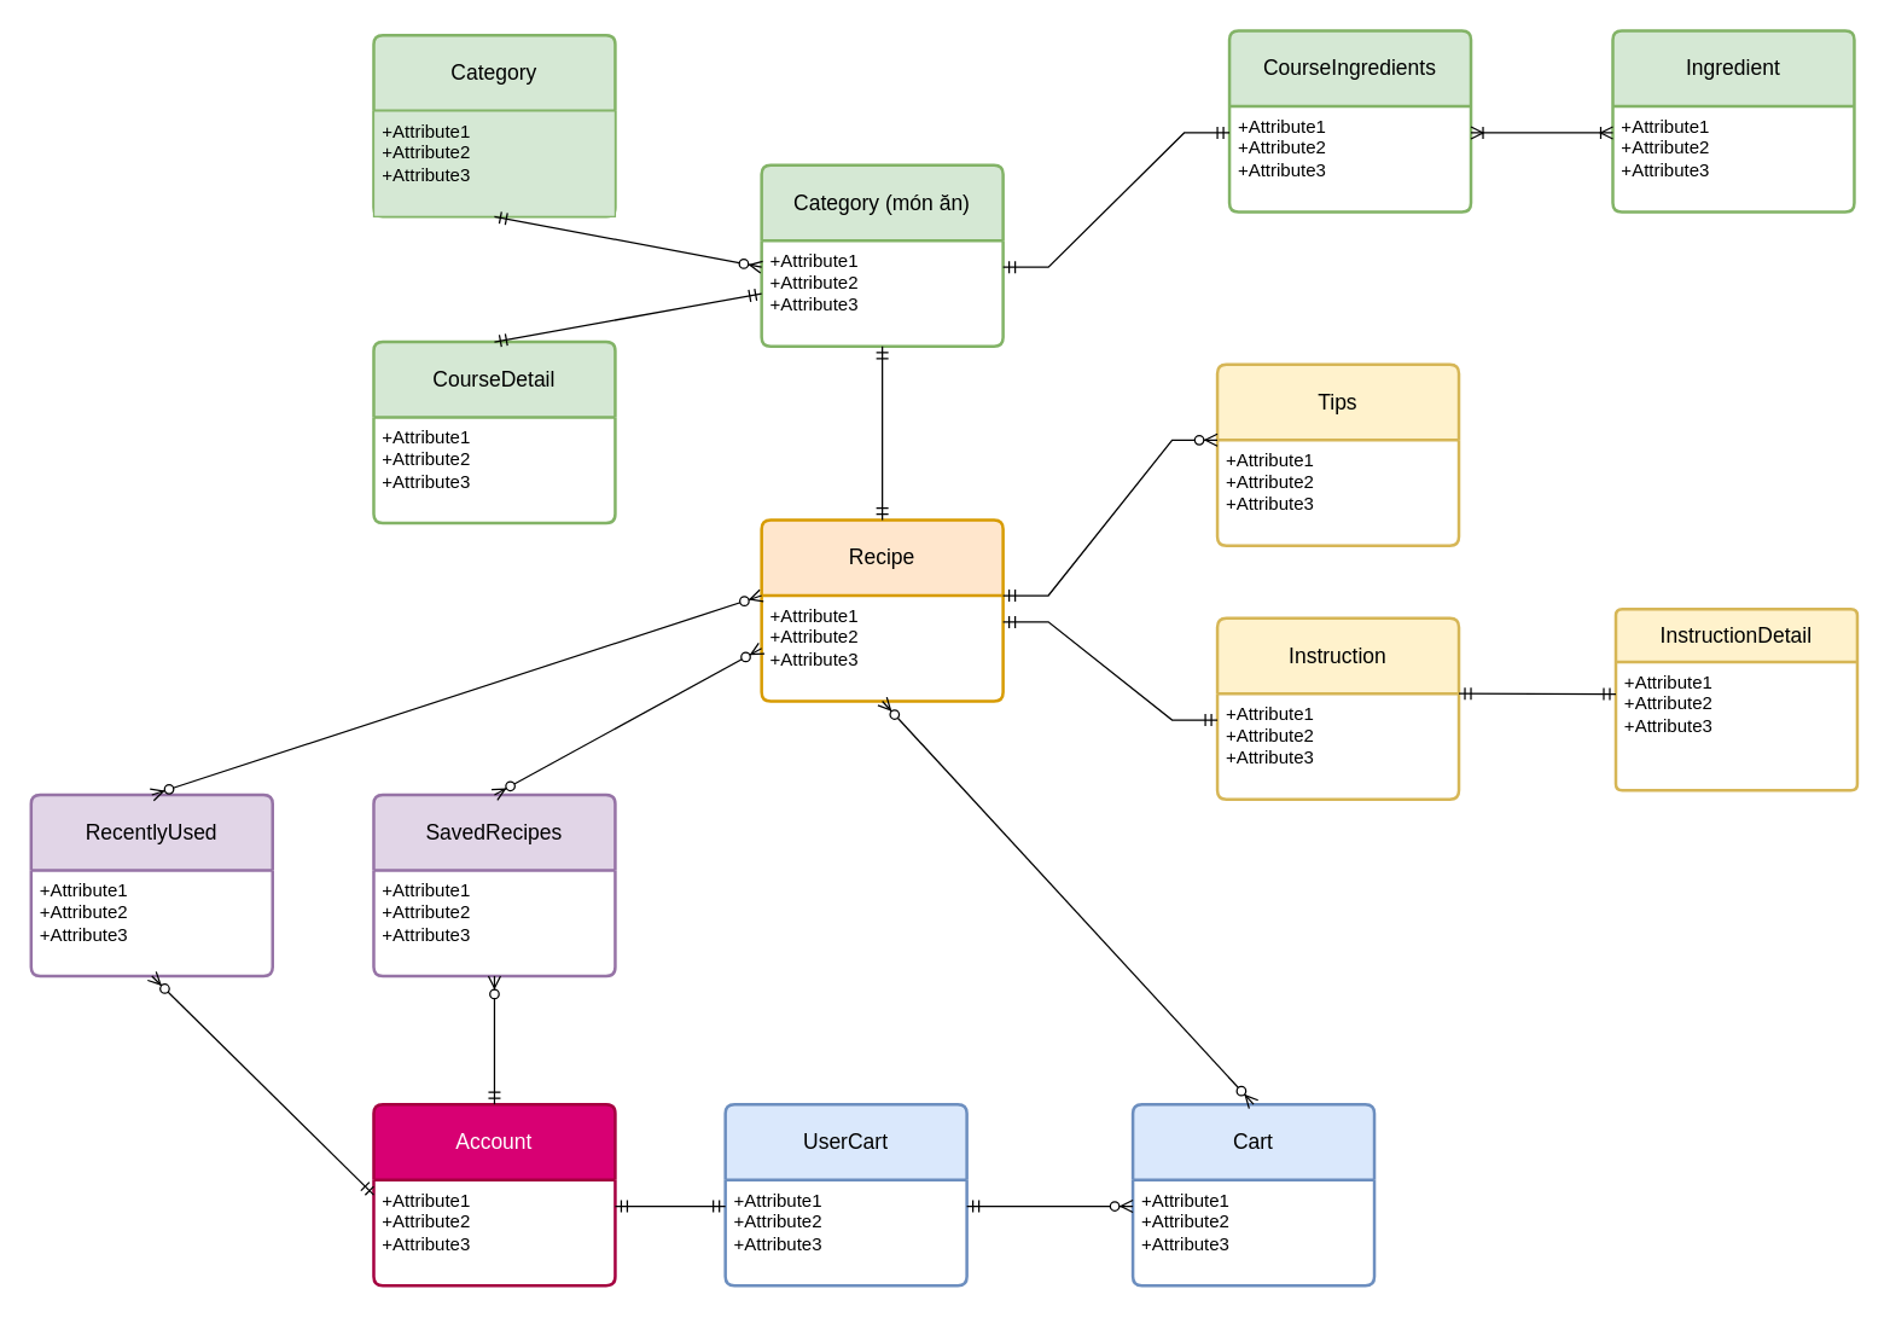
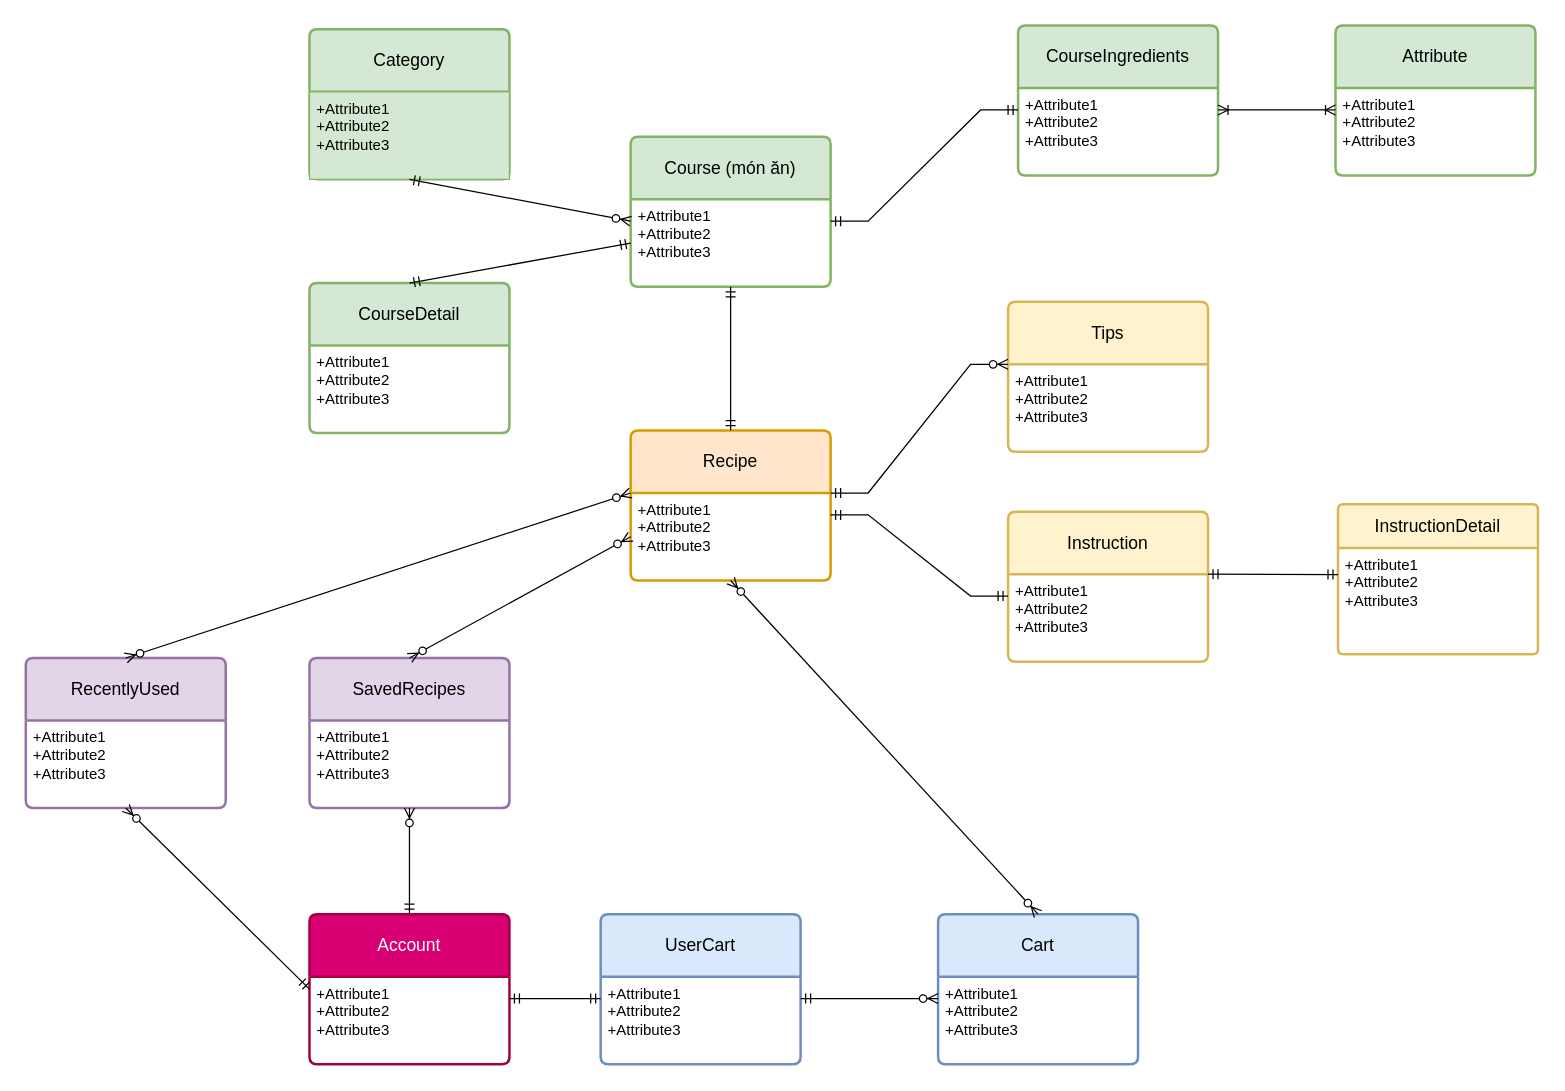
  <mxCell id="0" />
  <mxCell id="1" parent="0" />
  <mxCell id="2" value="Recipe" style="swimlane;childLayout=stackLayout;horizontal=1;startSize=50;horizontalStack=0;rounded=1;fontSize=14;fontStyle=0;strokeWidth=2;resizeParent=0;resizeLast=1;shadow=0;dashed=0;align=center;arcSize=4;whiteSpace=wrap;html=1;fillColor=#ffe6cc;swimlaneFillColor=default;strokeColor=#d79b00;" vertex="1" parent="1"><mxGeometry x="504" y="344" width="160" height="120" as="geometry" /></mxCell>
  <mxCell id="3" value="+Attribute1&#10;+Attribute2&#10;+Attribute3" style="align=left;strokeColor=none;fillColor=none;spacingLeft=4;fontSize=12;verticalAlign=top;resizable=0;rotatable=0;part=1;html=1;" vertex="1" parent="2"><mxGeometry y="50" width="160" height="70" as="geometry" /></mxCell>
  <mxCell id="4" value="Instruction" style="swimlane;childLayout=stackLayout;horizontal=1;startSize=50;horizontalStack=0;rounded=1;fontSize=14;fontStyle=0;strokeWidth=2;resizeParent=0;resizeLast=1;shadow=0;dashed=0;align=center;arcSize=4;whiteSpace=wrap;html=1;swimlaneFillColor=default;fillColor=#fff2cc;strokeColor=#d6b656;" vertex="1" parent="1"><mxGeometry x="806" y="409" width="160" height="120" as="geometry" /></mxCell>
  <mxCell id="5" value="+Attribute1&#10;+Attribute2&#10;+Attribute3" style="align=left;strokeColor=none;fillColor=none;spacingLeft=4;fontSize=12;verticalAlign=top;resizable=0;rotatable=0;part=1;html=1;" vertex="1" parent="4"><mxGeometry y="50" width="160" height="70" as="geometry" /></mxCell>
- <mxCell id="6" value="Ingredient" style="swimlane;childLayout=stackLayout;horizontal=1;startSize=50;horizontalStack=0;rounded=1;fontSize=14;fontStyle=0;strokeWidth=2;resizeParent=0;resizeLast=1;shadow=0;dashed=0;align=center;arcSize=4;whiteSpace=wrap;html=1;swimlaneFillColor=default;fillColor=#d5e8d4;strokeColor=#82b366;" vertex="1" parent="1"><mxGeometry x="1068" y="20" width="160" height="120" as="geometry" /></mxCell>
+ <mxCell id="6" value="Attribute" style="swimlane;childLayout=stackLayout;horizontal=1;startSize=50;horizontalStack=0;rounded=1;fontSize=14;fontStyle=0;strokeWidth=2;resizeParent=0;resizeLast=1;shadow=0;dashed=0;align=center;arcSize=4;whiteSpace=wrap;html=1;swimlaneFillColor=default;fillColor=#d5e8d4;strokeColor=#82b366;" vertex="1" parent="1"><mxGeometry x="1068" y="20" width="160" height="120" as="geometry" /></mxCell>
  <mxCell id="7" value="+Attribute1&#10;+Attribute2&#10;+Attribute3" style="align=left;strokeColor=none;fillColor=none;spacingLeft=4;fontSize=12;verticalAlign=top;resizable=0;rotatable=0;part=1;html=1;" vertex="1" parent="6"><mxGeometry y="50" width="160" height="70" as="geometry" /></mxCell>
- <mxCell id="8" value="Category (món ăn)" style="swimlane;childLayout=stackLayout;horizontal=1;startSize=50;horizontalStack=0;rounded=1;fontSize=14;fontStyle=0;strokeWidth=2;resizeParent=0;resizeLast=1;shadow=0;dashed=0;align=center;arcSize=4;whiteSpace=wrap;html=1;swimlaneFillColor=default;fillColor=#d5e8d4;strokeColor=#82b366;" vertex="1" parent="1"><mxGeometry x="504" y="109" width="160" height="120" as="geometry" /></mxCell>
+ <mxCell id="8" value="Course (món ăn)" style="swimlane;childLayout=stackLayout;horizontal=1;startSize=50;horizontalStack=0;rounded=1;fontSize=14;fontStyle=0;strokeWidth=2;resizeParent=0;resizeLast=1;shadow=0;dashed=0;align=center;arcSize=4;whiteSpace=wrap;html=1;swimlaneFillColor=default;fillColor=#d5e8d4;strokeColor=#82b366;" vertex="1" parent="1"><mxGeometry x="504" y="109" width="160" height="120" as="geometry" /></mxCell>
  <mxCell id="9" value="+Attribute1&#10;+Attribute2&#10;+Attribute3" style="align=left;strokeColor=none;fillColor=none;spacingLeft=4;fontSize=12;verticalAlign=top;resizable=0;rotatable=0;part=1;html=1;" vertex="1" parent="8"><mxGeometry y="50" width="160" height="70" as="geometry" /></mxCell>
  <mxCell id="10" value="CourseDetail" style="swimlane;childLayout=stackLayout;horizontal=1;startSize=50;horizontalStack=0;rounded=1;fontSize=14;fontStyle=0;strokeWidth=2;resizeParent=0;resizeLast=1;shadow=0;dashed=0;align=center;arcSize=4;whiteSpace=wrap;html=1;swimlaneFillColor=default;fillColor=#d5e8d4;strokeColor=#82b366;" vertex="1" parent="1"><mxGeometry x="247" y="226" width="160" height="120" as="geometry" /></mxCell>
  <mxCell id="11" value="+Attribute1&#10;+Attribute2&#10;+Attribute3" style="align=left;strokeColor=none;fillColor=none;spacingLeft=4;fontSize=12;verticalAlign=top;resizable=0;rotatable=0;part=1;html=1;" vertex="1" parent="10"><mxGeometry y="50" width="160" height="70" as="geometry" /></mxCell>
  <mxCell id="12" value="InstructionDetail" style="swimlane;childLayout=stackLayout;horizontal=1;startSize=35;horizontalStack=0;rounded=1;fontSize=14;fontStyle=0;strokeWidth=2;resizeParent=0;resizeLast=1;shadow=0;dashed=0;align=center;arcSize=4;whiteSpace=wrap;html=1;swimlaneFillColor=default;fillColor=#fff2cc;strokeColor=#d6b656;" vertex="1" parent="1"><mxGeometry x="1070" y="403" width="160" height="120" as="geometry" /></mxCell>
  <mxCell id="13" value="+Attribute1&#10;+Attribute2&#10;+Attribute3" style="align=left;strokeColor=none;fillColor=none;spacingLeft=4;fontSize=12;verticalAlign=top;resizable=0;rotatable=0;part=1;html=1;" vertex="1" parent="12"><mxGeometry y="35" width="160" height="85" as="geometry" /></mxCell>
  <mxCell id="14" value="Tips" style="swimlane;childLayout=stackLayout;horizontal=1;startSize=50;horizontalStack=0;rounded=1;fontSize=14;fontStyle=0;strokeWidth=2;resizeParent=0;resizeLast=1;shadow=0;dashed=0;align=center;arcSize=4;whiteSpace=wrap;html=1;swimlaneFillColor=default;fillColor=#fff2cc;strokeColor=#d6b656;" vertex="1" parent="1"><mxGeometry x="806" y="241" width="160" height="120" as="geometry" /></mxCell>
  <mxCell id="15" value="+Attribute1&#10;+Attribute2&#10;+Attribute3" style="align=left;strokeColor=none;fillColor=none;spacingLeft=4;fontSize=12;verticalAlign=top;resizable=0;rotatable=0;part=1;html=1;" vertex="1" parent="14"><mxGeometry y="50" width="160" height="70" as="geometry" /></mxCell>
  <mxCell id="16" value="CourseIngredients" style="swimlane;childLayout=stackLayout;horizontal=1;startSize=50;horizontalStack=0;rounded=1;fontSize=14;fontStyle=0;strokeWidth=2;resizeParent=0;resizeLast=1;shadow=0;dashed=0;align=center;arcSize=4;whiteSpace=wrap;html=1;swimlaneFillColor=default;fillColor=#d5e8d4;strokeColor=#82b366;" vertex="1" parent="1"><mxGeometry x="814" y="20" width="160" height="120" as="geometry" /></mxCell>
  <mxCell id="17" value="+Attribute1&#10;+Attribute2&#10;+Attribute3" style="align=left;strokeColor=none;fillColor=none;spacingLeft=4;fontSize=12;verticalAlign=top;resizable=0;rotatable=0;part=1;html=1;" vertex="1" parent="16"><mxGeometry y="50" width="160" height="70" as="geometry" /></mxCell>
  <mxCell id="18" value="Account" style="swimlane;childLayout=stackLayout;horizontal=1;startSize=50;horizontalStack=0;rounded=1;fontSize=14;fontStyle=0;strokeWidth=2;resizeParent=0;resizeLast=1;shadow=0;dashed=0;align=center;arcSize=4;whiteSpace=wrap;html=1;swimlaneFillColor=default;fillColor=#d80073;fontColor=#ffffff;strokeColor=#A50040;" vertex="1" parent="1"><mxGeometry x="247" y="731" width="160" height="120" as="geometry" /></mxCell>
  <mxCell id="19" value="+Attribute1&#10;+Attribute2&#10;+Attribute3" style="align=left;strokeColor=none;fillColor=none;spacingLeft=4;fontSize=12;verticalAlign=top;resizable=0;rotatable=0;part=1;html=1;" vertex="1" parent="18"><mxGeometry y="50" width="160" height="70" as="geometry" /></mxCell>
  <mxCell id="20" value="RecentlyUsed" style="swimlane;childLayout=stackLayout;horizontal=1;startSize=50;horizontalStack=0;rounded=1;fontSize=14;fontStyle=0;strokeWidth=2;resizeParent=0;resizeLast=1;shadow=0;dashed=0;align=center;arcSize=4;whiteSpace=wrap;html=1;swimlaneFillColor=default;fillColor=#e1d5e7;strokeColor=#9673a6;" vertex="1" parent="1"><mxGeometry x="20" y="526" width="160" height="120" as="geometry" /></mxCell>
  <mxCell id="21" value="+Attribute1&#10;+Attribute2&#10;+Attribute3" style="align=left;strokeColor=none;fillColor=none;spacingLeft=4;fontSize=12;verticalAlign=top;resizable=0;rotatable=0;part=1;html=1;swimlaneFillColor=default;" vertex="1" parent="20"><mxGeometry y="50" width="160" height="70" as="geometry" /></mxCell>
  <mxCell id="22" value="Category" style="swimlane;childLayout=stackLayout;horizontal=1;startSize=50;horizontalStack=0;rounded=1;fontSize=14;fontStyle=0;strokeWidth=2;resizeParent=0;resizeLast=1;shadow=0;dashed=0;align=center;arcSize=4;whiteSpace=wrap;html=1;swimlaneFillColor=default;fillColor=#d5e8d4;strokeColor=#82b366;" vertex="1" parent="1"><mxGeometry x="247" y="23" width="160" height="120" as="geometry" /></mxCell>
  <mxCell id="23" value="+Attribute1&#10;+Attribute2&#10;+Attribute3" style="align=left;strokeColor=#82b366;fillColor=#d5e8d4;spacingLeft=4;fontSize=12;verticalAlign=top;resizable=0;rotatable=0;part=1;html=1;swimlaneFillColor=default;" vertex="1" parent="22"><mxGeometry y="50" width="160" height="70" as="geometry" /></mxCell>
  <mxCell id="24" value="UserCart" style="swimlane;childLayout=stackLayout;horizontal=1;startSize=50;horizontalStack=0;rounded=1;fontSize=14;fontStyle=0;strokeWidth=2;resizeParent=0;resizeLast=1;shadow=0;dashed=0;align=center;arcSize=4;whiteSpace=wrap;html=1;fillColor=#dae8fc;swimlaneFillColor=default;strokeColor=#6c8ebf;" vertex="1" parent="1"><mxGeometry x="480" y="731" width="160" height="120" as="geometry" /></mxCell>
  <mxCell id="25" value="+Attribute1&#10;+Attribute2&#10;+Attribute3" style="align=left;strokeColor=none;fillColor=none;spacingLeft=4;fontSize=12;verticalAlign=top;resizable=0;rotatable=0;part=1;html=1;" vertex="1" parent="24"><mxGeometry y="50" width="160" height="70" as="geometry" /></mxCell>
  <mxCell id="26" value="Cart" style="swimlane;childLayout=stackLayout;horizontal=1;startSize=50;horizontalStack=0;rounded=1;fontSize=14;fontStyle=0;strokeWidth=2;resizeParent=0;resizeLast=1;shadow=0;dashed=0;align=center;arcSize=4;whiteSpace=wrap;html=1;fillColor=#dae8fc;swimlaneFillColor=default;strokeColor=#6c8ebf;" vertex="1" parent="1"><mxGeometry x="750" y="731" width="160" height="120" as="geometry" /></mxCell>
  <mxCell id="27" value="+Attribute1&#10;+Attribute2&#10;+Attribute3" style="align=left;strokeColor=none;fillColor=none;spacingLeft=4;fontSize=12;verticalAlign=top;resizable=0;rotatable=0;part=1;html=1;" vertex="1" parent="26"><mxGeometry y="50" width="160" height="70" as="geometry" /></mxCell>
  <mxCell id="28" value="SavedRecipes" style="swimlane;childLayout=stackLayout;horizontal=1;startSize=50;horizontalStack=0;rounded=1;fontSize=14;fontStyle=0;strokeWidth=2;resizeParent=0;resizeLast=1;shadow=0;dashed=0;align=center;arcSize=4;whiteSpace=wrap;html=1;swimlaneFillColor=default;fillColor=#e1d5e7;strokeColor=#9673a6;" vertex="1" parent="1"><mxGeometry x="247" y="526" width="160" height="120" as="geometry" /></mxCell>
  <mxCell id="29" value="+Attribute1&#10;+Attribute2&#10;+Attribute3" style="align=left;strokeColor=none;fillColor=none;spacingLeft=4;fontSize=12;verticalAlign=top;resizable=0;rotatable=0;part=1;html=1;swimlaneFillColor=default;" vertex="1" parent="28"><mxGeometry y="50" width="160" height="70" as="geometry" /></mxCell>
  <mxCell id="30" value="" style="fontSize=12;html=1;endArrow=ERzeroToMany;startArrow=ERmandOne;rounded=0;exitX=0.5;exitY=1;exitDx=0;exitDy=0;entryX=0;entryY=0.25;entryDx=0;entryDy=0;" edge="1" parent="1" source="23" target="9"><mxGeometry width="100" height="100" relative="1" as="geometry"><mxPoint x="1067" y="387" as="sourcePoint" /><mxPoint x="1167" y="287" as="targetPoint" /></mxGeometry></mxCell>
  <mxCell id="31" value="" style="fontSize=12;html=1;endArrow=ERoneToMany;startArrow=ERoneToMany;rounded=0;entryX=0;entryY=0.25;entryDx=0;entryDy=0;exitX=1;exitY=0.25;exitDx=0;exitDy=0;" edge="1" parent="1" source="17" target="7"><mxGeometry width="100" height="100" relative="1" as="geometry"><mxPoint x="854" y="280" as="sourcePoint" /><mxPoint x="954" y="180" as="targetPoint" /></mxGeometry></mxCell>
  <mxCell id="32" value="" style="edgeStyle=entityRelationEdgeStyle;fontSize=12;html=1;endArrow=ERmandOne;startArrow=ERmandOne;rounded=0;entryX=0;entryY=0.25;entryDx=0;entryDy=0;exitX=1;exitY=0.25;exitDx=0;exitDy=0;" edge="1" parent="1" source="9" target="17"><mxGeometry width="100" height="100" relative="1" as="geometry"><mxPoint x="801" y="279" as="sourcePoint" /><mxPoint x="901" y="179" as="targetPoint" /></mxGeometry></mxCell>
  <mxCell id="33" value="" style="fontSize=12;html=1;endArrow=ERmandOne;startArrow=ERmandOne;rounded=0;entryX=0;entryY=0.5;entryDx=0;entryDy=0;exitX=0.5;exitY=0;exitDx=0;exitDy=0;" edge="1" parent="1" source="10" target="9"><mxGeometry width="100" height="100" relative="1" as="geometry"><mxPoint x="801" y="279" as="sourcePoint" /><mxPoint x="901" y="179" as="targetPoint" /></mxGeometry></mxCell>
  <mxCell id="34" value="" style="fontSize=12;html=1;endArrow=ERmandOne;startArrow=ERmandOne;rounded=0;entryX=1;entryY=0;entryDx=0;entryDy=0;exitX=0;exitY=0.25;exitDx=0;exitDy=0;" edge="1" parent="1" source="13" target="5"><mxGeometry width="100" height="100" relative="1" as="geometry"><mxPoint x="872" y="477" as="sourcePoint" /><mxPoint x="972" y="377" as="targetPoint" /></mxGeometry></mxCell>
  <mxCell id="35" value="" style="fontSize=12;html=1;endArrow=ERmandOne;startArrow=ERmandOne;rounded=0;entryX=0.5;entryY=1;entryDx=0;entryDy=0;exitX=0.5;exitY=0;exitDx=0;exitDy=0;" edge="1" parent="1" source="2" target="9"><mxGeometry width="100" height="100" relative="1" as="geometry"><mxPoint x="635" y="406" as="sourcePoint" /><mxPoint x="735" y="306" as="targetPoint" /></mxGeometry></mxCell>
  <mxCell id="36" value="" style="edgeStyle=entityRelationEdgeStyle;fontSize=12;html=1;endArrow=ERmandOne;startArrow=ERmandOne;rounded=0;exitX=1;exitY=0.25;exitDx=0;exitDy=0;entryX=0;entryY=0.25;entryDx=0;entryDy=0;" edge="1" parent="1" source="3" target="5"><mxGeometry width="100" height="100" relative="1" as="geometry"><mxPoint x="692" y="416" as="sourcePoint" /><mxPoint x="792" y="316" as="targetPoint" /></mxGeometry></mxCell>
  <mxCell id="37" value="" style="edgeStyle=entityRelationEdgeStyle;fontSize=12;html=1;endArrow=ERzeroToMany;startArrow=ERmandOne;rounded=0;entryX=0;entryY=0;entryDx=0;entryDy=0;exitX=1;exitY=0;exitDx=0;exitDy=0;" edge="1" parent="1" source="3" target="15"><mxGeometry width="100" height="100" relative="1" as="geometry"><mxPoint x="635" y="273" as="sourcePoint" /><mxPoint x="735" y="173" as="targetPoint" /></mxGeometry></mxCell>
  <mxCell id="38" value="" style="edgeStyle=entityRelationEdgeStyle;fontSize=12;html=1;endArrow=ERmandOne;startArrow=ERmandOne;rounded=0;entryX=1;entryY=0.25;entryDx=0;entryDy=0;exitX=0;exitY=0.25;exitDx=0;exitDy=0;" edge="1" parent="1" source="25" target="19"><mxGeometry width="100" height="100" relative="1" as="geometry"><mxPoint x="484" y="799" as="sourcePoint" /><mxPoint x="711" y="663" as="targetPoint" /></mxGeometry></mxCell>
  <mxCell id="39" value="" style="fontSize=12;html=1;endArrow=ERzeroToMany;startArrow=ERmandOne;rounded=0;exitX=1;exitY=0.25;exitDx=0;exitDy=0;entryX=0;entryY=0.25;entryDx=0;entryDy=0;" edge="1" parent="1" source="25" target="27"><mxGeometry width="100" height="100" relative="1" as="geometry"><mxPoint x="611" y="763" as="sourcePoint" /><mxPoint x="711" y="663" as="targetPoint" /></mxGeometry></mxCell>
  <mxCell id="40" value="" style="fontSize=12;html=1;endArrow=ERzeroToMany;endFill=1;startArrow=ERzeroToMany;rounded=0;entryX=0.5;entryY=1;entryDx=0;entryDy=0;exitX=0.5;exitY=0;exitDx=0;exitDy=0;" edge="1" parent="1" source="26" target="3"><mxGeometry width="100" height="100" relative="1" as="geometry"><mxPoint x="635" y="673" as="sourcePoint" /><mxPoint x="735" y="573" as="targetPoint" /></mxGeometry></mxCell>
  <mxCell id="41" value="" style="fontSize=12;html=1;endArrow=ERzeroToMany;startArrow=ERmandOne;rounded=0;exitX=0.5;exitY=0;exitDx=0;exitDy=0;entryX=0.5;entryY=1;entryDx=0;entryDy=0;" edge="1" parent="1" source="18" target="29"><mxGeometry width="100" height="100" relative="1" as="geometry"><mxPoint x="489" y="562" as="sourcePoint" /><mxPoint x="706" y="442" as="targetPoint" /></mxGeometry></mxCell>
  <mxCell id="42" value="" style="fontSize=12;html=1;endArrow=ERzeroToMany;endFill=1;startArrow=ERzeroToMany;rounded=0;exitX=0.5;exitY=0;exitDx=0;exitDy=0;entryX=0;entryY=0.5;entryDx=0;entryDy=0;" edge="1" parent="1" source="28" target="3"><mxGeometry width="100" height="100" relative="1" as="geometry"><mxPoint x="635" y="539" as="sourcePoint" /><mxPoint x="504" y="412" as="targetPoint" /></mxGeometry></mxCell>
  <mxCell id="43" value="" style="fontSize=12;html=1;endArrow=ERzeroToMany;endFill=1;startArrow=ERzeroToMany;rounded=0;exitX=0.5;exitY=0;exitDx=0;exitDy=0;entryX=0;entryY=0;entryDx=0;entryDy=0;" edge="1" parent="1" source="20" target="3"><mxGeometry width="100" height="100" relative="1" as="geometry"><mxPoint x="366" y="533" as="sourcePoint" /><mxPoint x="514" y="439" as="targetPoint" /></mxGeometry></mxCell>
  <mxCell id="44" value="" style="fontSize=12;html=1;endArrow=ERzeroToMany;startArrow=ERmandOne;rounded=0;exitX=0;exitY=0.5;exitDx=0;exitDy=0;entryX=0.5;entryY=1;entryDx=0;entryDy=0;" edge="1" parent="1" source="18" target="21"><mxGeometry width="100" height="100" relative="1" as="geometry"><mxPoint x="337" y="741" as="sourcePoint" /><mxPoint x="337" y="656" as="targetPoint" /></mxGeometry></mxCell>
